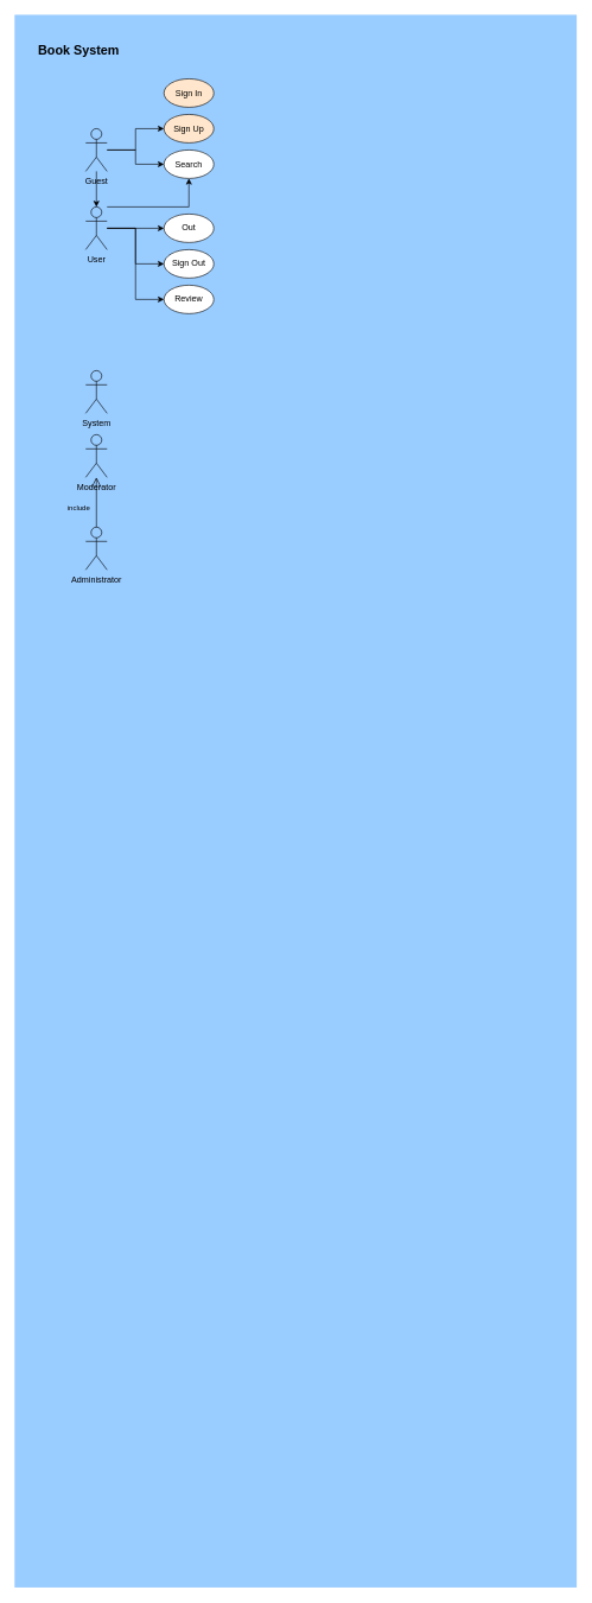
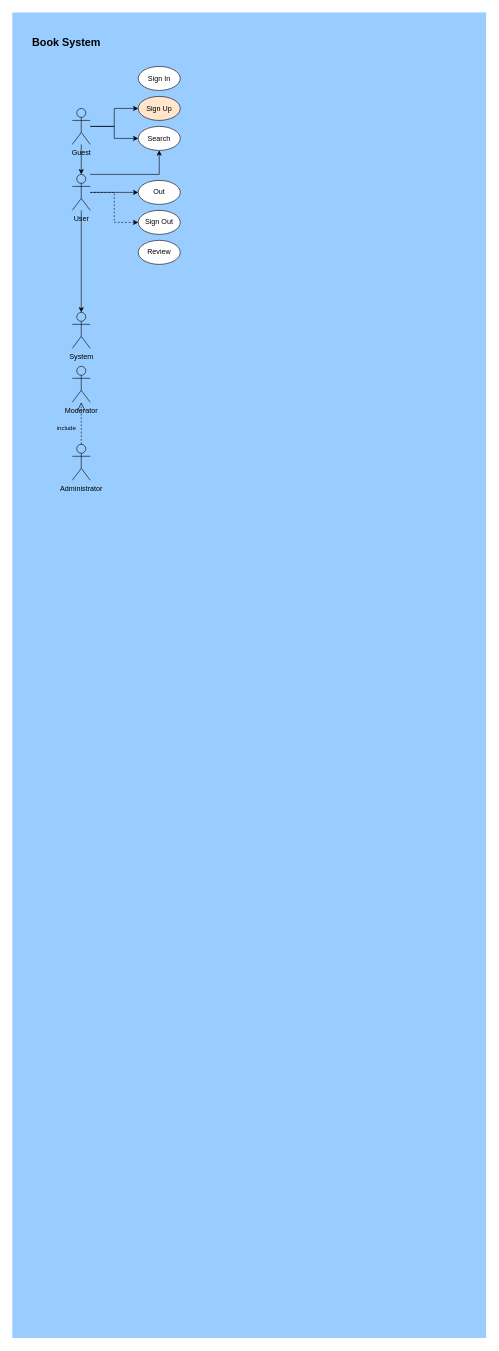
  <mxCell id="0" />
  <mxCell id="1" parent="0" />
  <mxCell id="2" value="" style="whiteSpace=wrap;html=1;fillColor=#99CCFF;strokeColor=none;" parent="1" vertex="1"><mxGeometry x="20" y="20" width="790" height="2210" as="geometry" /></mxCell>
  <mxCell id="3" value="System" style="shape=umlActor;verticalLabelPosition=bottom;verticalAlign=top;html=1;outlineConnect=0;fillColor=#99CCFF;" parent="1" vertex="1"><mxGeometry x="120" y="520" width="30" height="60" as="geometry" /></mxCell>
  <mxCell id="4" style="edgeStyle=orthogonalEdgeStyle;rounded=0;orthogonalLoop=1;jettySize=auto;html=1;entryX=0.5;entryY=1;entryDx=0;entryDy=0;" edge="1" parent="1" source="8" target="21"><mxGeometry relative="1" as="geometry"><Array as="points"><mxPoint x="265" y="290" /></Array></mxGeometry></mxCell>
- <mxCell id="5" style="edgeStyle=orthogonalEdgeStyle;rounded=0;orthogonalLoop=1;jettySize=auto;html=1;" edge="1" parent="1" source="8" target="20"><mxGeometry relative="1" as="geometry" /></mxCell>
+ <mxCell id="5" style="edgeStyle=orthogonalEdgeStyle;rounded=0;orthogonalLoop=1;jettySize=auto;html=1;dashed=1;" edge="1" parent="1" source="8" target="20"><mxGeometry relative="1" as="geometry" /></mxCell>
  <mxCell id="6" style="edgeStyle=orthogonalEdgeStyle;rounded=0;orthogonalLoop=1;jettySize=auto;html=1;" edge="1" parent="1" source="8" target="22"><mxGeometry relative="1" as="geometry" /></mxCell>
- <mxCell id="7" style="edgeStyle=orthogonalEdgeStyle;rounded=0;orthogonalLoop=1;jettySize=auto;html=1;entryX=0;entryY=0.5;entryDx=0;entryDy=0;" edge="1" parent="1" source="8" target="23"><mxGeometry relative="1" as="geometry" /></mxCell>
+ <mxCell id="7" style="edgeStyle=orthogonalEdgeStyle;rounded=0;orthogonalLoop=1;jettySize=auto;html=1;" edge="1" parent="1" source="8" target="3"><mxGeometry relative="1" as="geometry" /></mxCell>
  <mxCell id="8" value="User" style="shape=umlActor;verticalLabelPosition=bottom;verticalAlign=top;html=1;outlineConnect=0;fillColor=#99CCFF;" parent="1" vertex="1"><mxGeometry x="120" y="290" width="30" height="60" as="geometry" /></mxCell>
  <mxCell id="9" value="Moderator" style="shape=umlActor;verticalLabelPosition=bottom;verticalAlign=top;html=1;outlineConnect=0;fillColor=#99CCFF;" parent="1" vertex="1"><mxGeometry x="120" y="610" width="30" height="60" as="geometry" /></mxCell>
  <mxCell id="10" value="Administrator" style="shape=umlActor;verticalLabelPosition=bottom;verticalAlign=top;html=1;outlineConnect=0;fillColor=#99CCFF;" parent="1" vertex="1"><mxGeometry x="120" y="740" width="30" height="60" as="geometry" /></mxCell>
  <mxCell id="11" value="Book System" style="text;html=1;align=center;verticalAlign=middle;resizable=0;points=[];autosize=1;strokeColor=none;fillColor=none;fontSize=18;fontStyle=1" parent="1" vertex="1"><mxGeometry y="50" width="140" height="40" as="geometry" x="40" /></mxCell>
- <mxCell id="12" value="&lt;font style=&quot;font-size: 10px;&quot;&gt;include&lt;/font&gt;" style="endArrow=open;endSize=12;dashed=0;html=1;rounded=0;fontSize=12;labelBackgroundColor=none;fontColor=default;" parent="1" source="10" target="9" edge="1"><mxGeometry x="-0.231" y="25" width="160" relative="1" as="geometry"><mxPoint x="370" y="690" as="sourcePoint" /><mxPoint x="530" y="690" as="targetPoint" /><Array as="points" /><mxPoint as="offset" /></mxGeometry></mxCell>
+ <mxCell id="12" value="&lt;font style=&quot;font-size: 10px;&quot;&gt;include&lt;/font&gt;" style="endArrow=open;endSize=12;dashed=1;html=1;rounded=0;fontSize=12;labelBackgroundColor=none;fontColor=default;" parent="1" source="10" target="9" edge="1"><mxGeometry x="-0.231" y="25" width="160" relative="1" as="geometry"><mxPoint x="370" y="690" as="sourcePoint" /><mxPoint x="530" y="690" as="targetPoint" /><Array as="points" /><mxPoint as="offset" /></mxGeometry></mxCell>
  <mxCell id="13" style="edgeStyle=orthogonalEdgeStyle;rounded=0;orthogonalLoop=1;jettySize=auto;html=1;" edge="1" parent="1" source="16" target="8"><mxGeometry relative="1" as="geometry" /></mxCell>
  <mxCell id="14" style="edgeStyle=orthogonalEdgeStyle;rounded=0;orthogonalLoop=1;jettySize=auto;html=1;" edge="1" parent="1" source="16" target="17"><mxGeometry relative="1" as="geometry" /></mxCell>
  <mxCell id="15" style="edgeStyle=orthogonalEdgeStyle;rounded=0;orthogonalLoop=1;jettySize=auto;html=1;" edge="1" parent="1" source="16" target="21"><mxGeometry relative="1" as="geometry" /></mxCell>
  <mxCell id="16" value="Guest" style="shape=umlActor;verticalLabelPosition=bottom;verticalAlign=top;html=1;outlineConnect=0;fillColor=#99CCFF;" vertex="1" parent="1"><mxGeometry x="120" y="180" width="30" height="60" as="geometry" /></mxCell>
  <mxCell id="17" value="Sign Up" style="ellipse;whiteSpace=wrap;html=1;fillColor=#ffe6cc;" vertex="1" parent="1"><mxGeometry x="230" y="160" width="70" height="40" as="geometry" /></mxCell>
- <mxCell id="18" value="Sign In" style="ellipse;whiteSpace=wrap;html=1;fillColor=#ffe6cc;" vertex="1" parent="1"><mxGeometry x="230" y="110" width="70" height="40" as="geometry" /></mxCell>
+ <mxCell id="18" value="Sign In" style="ellipse;whiteSpace=wrap;html=1;" vertex="1" parent="1"><mxGeometry x="230" y="110" width="70" height="40" as="geometry" /></mxCell>
  <mxCell id="19" style="edgeStyle=orthogonalEdgeStyle;rounded=0;orthogonalLoop=1;jettySize=auto;html=1;exitX=0.5;exitY=1;exitDx=0;exitDy=0;" edge="1" parent="1" source="18" target="18"><mxGeometry relative="1" as="geometry" /></mxCell>
  <mxCell id="20" value="Sign Out" style="ellipse;whiteSpace=wrap;html=1;" vertex="1" parent="1"><mxGeometry x="230" y="350" width="70" height="40" as="geometry" /></mxCell>
  <mxCell id="21" value="Search" style="ellipse;whiteSpace=wrap;html=1;" vertex="1" parent="1"><mxGeometry x="230" y="210" width="70" height="40" as="geometry" /></mxCell>
  <mxCell id="22" value="Out" style="ellipse;whiteSpace=wrap;html=1;" vertex="1" parent="1"><mxGeometry x="230" y="300" width="70" height="40" as="geometry" /></mxCell>
  <mxCell id="23" value="Review" style="ellipse;whiteSpace=wrap;html=1;" vertex="1" parent="1"><mxGeometry x="230" y="400" width="70" height="40" as="geometry" /></mxCell>
